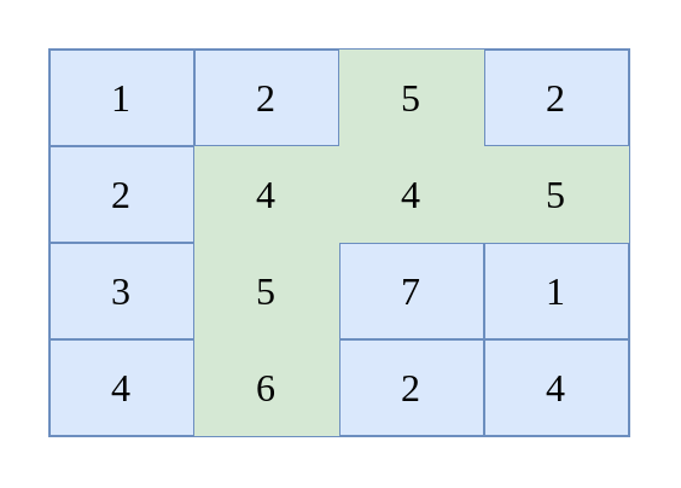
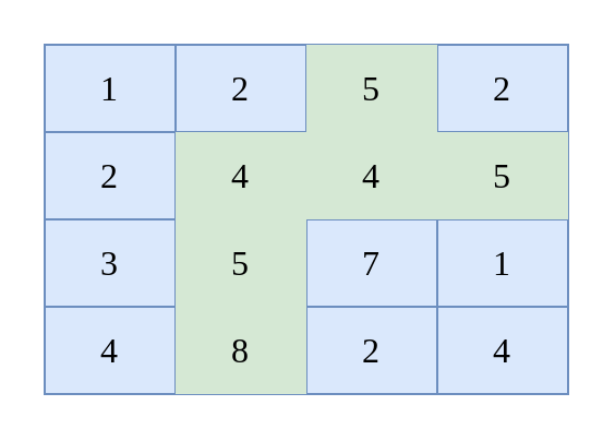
  <mxCell id="0" />
  <mxCell id="1" parent="0" />
  <mxCell id="2" value="" style="shape=table;startSize=0;container=1;collapsible=0;childLayout=tableLayout;fontSize=16;rounded=1;shadow=0;strokeColor=#6c8ebf;strokeWidth=1;fontFamily=Ubuntu;fontStyle=0;fillColor=#dae8fc;swimlaneBody=0;swimlaneHead=0;" vertex="1" parent="1"><mxGeometry x="20" y="20" width="240" height="160" as="geometry" /></mxCell>
  <mxCell id="3" style="shape=tableRow;horizontal=0;startSize=0;swimlaneHead=0;swimlaneBody=0;strokeColor=inherit;top=0;left=0;bottom=0;right=0;collapsible=0;dropTarget=0;fillColor=none;points=[[0,0.5],[1,0.5]];portConstraint=eastwest;fontSize=16;rounded=1;shadow=0;strokeWidth=1;fontFamily=Ubuntu;fontStyle=0;" vertex="1" parent="2"><mxGeometry width="240" height="40" as="geometry" /></mxCell>
  <mxCell id="4" value="1" style="shape=partialRectangle;html=1;whiteSpace=wrap;connectable=0;strokeColor=inherit;overflow=hidden;fillColor=none;top=0;left=0;bottom=0;right=0;pointerEvents=1;fontSize=16;rounded=1;shadow=0;strokeWidth=1;fontFamily=Ubuntu;fontStyle=0;" vertex="1" parent="3"><mxGeometry width="60" height="40" as="geometry"><mxRectangle width="60" height="40" as="alternateBounds" /></mxGeometry></mxCell>
  <mxCell id="5" value="2" style="shape=partialRectangle;html=1;whiteSpace=wrap;connectable=0;strokeColor=inherit;overflow=hidden;fillColor=none;top=0;left=0;bottom=0;right=0;pointerEvents=1;fontSize=16;rounded=1;shadow=0;strokeWidth=1;fontFamily=Ubuntu;fontStyle=0;" vertex="1" parent="3"><mxGeometry x="60" width="60" height="40" as="geometry"><mxRectangle width="60" height="40" as="alternateBounds" /></mxGeometry></mxCell>
  <mxCell id="6" value="5" style="shape=partialRectangle;html=1;whiteSpace=wrap;connectable=0;strokeColor=#82b366;overflow=hidden;fillColor=#d5e8d4;top=0;left=0;bottom=0;right=0;pointerEvents=1;fontSize=16;rounded=1;shadow=0;strokeWidth=1;fontFamily=Ubuntu;fontStyle=0;" vertex="1" parent="3"><mxGeometry x="120" width="60" height="40" as="geometry"><mxRectangle width="60" height="40" as="alternateBounds" /></mxGeometry></mxCell>
  <mxCell id="7" value="2" style="shape=partialRectangle;html=1;whiteSpace=wrap;connectable=0;strokeColor=inherit;overflow=hidden;fillColor=none;top=0;left=0;bottom=0;right=0;pointerEvents=1;fontSize=16;rounded=1;shadow=0;strokeWidth=1;fontFamily=Ubuntu;fontStyle=0;" vertex="1" parent="3"><mxGeometry x="180" width="60" height="40" as="geometry"><mxRectangle width="60" height="40" as="alternateBounds" /></mxGeometry></mxCell>
  <mxCell id="8" value="" style="shape=tableRow;horizontal=0;startSize=0;swimlaneHead=0;swimlaneBody=0;strokeColor=inherit;top=0;left=0;bottom=0;right=0;collapsible=0;dropTarget=0;fillColor=none;points=[[0,0.5],[1,0.5]];portConstraint=eastwest;fontSize=16;rounded=1;shadow=0;strokeWidth=1;fontFamily=Ubuntu;fontStyle=0;" vertex="1" parent="2"><mxGeometry y="40" width="240" height="40" as="geometry" /></mxCell>
  <mxCell id="9" value="2" style="shape=partialRectangle;html=1;whiteSpace=wrap;connectable=0;strokeColor=inherit;overflow=hidden;fillColor=none;top=0;left=0;bottom=0;right=0;pointerEvents=1;fontSize=16;rounded=1;shadow=0;strokeWidth=1;fontFamily=Ubuntu;fontStyle=0;" vertex="1" parent="8"><mxGeometry width="60" height="40" as="geometry"><mxRectangle width="60" height="40" as="alternateBounds" /></mxGeometry></mxCell>
  <mxCell id="10" value="4" style="shape=partialRectangle;html=1;whiteSpace=wrap;connectable=0;strokeColor=#82b366;overflow=hidden;fillColor=#d5e8d4;top=0;left=0;bottom=0;right=0;pointerEvents=1;fontSize=16;rounded=1;shadow=0;strokeWidth=1;fontFamily=Ubuntu;fontStyle=0;" vertex="1" parent="8"><mxGeometry x="60" width="60" height="40" as="geometry"><mxRectangle width="60" height="40" as="alternateBounds" /></mxGeometry></mxCell>
  <mxCell id="11" value="4" style="shape=partialRectangle;html=1;whiteSpace=wrap;connectable=0;strokeColor=#82b366;overflow=hidden;fillColor=#d5e8d4;top=0;left=0;bottom=0;right=0;pointerEvents=1;fontSize=16;rounded=1;shadow=0;strokeWidth=1;fontFamily=Ubuntu;fontStyle=0;" vertex="1" parent="8"><mxGeometry x="120" width="60" height="40" as="geometry"><mxRectangle width="60" height="40" as="alternateBounds" /></mxGeometry></mxCell>
  <mxCell id="12" value="5" style="shape=partialRectangle;html=1;whiteSpace=wrap;connectable=0;strokeColor=#82b366;overflow=hidden;fillColor=#d5e8d4;top=0;left=0;bottom=0;right=0;pointerEvents=1;fontSize=16;rounded=1;shadow=0;strokeWidth=1;fontFamily=Ubuntu;fontStyle=0;" vertex="1" parent="8"><mxGeometry x="180" width="60" height="40" as="geometry"><mxRectangle width="60" height="40" as="alternateBounds" /></mxGeometry></mxCell>
  <mxCell id="13" value="" style="shape=tableRow;horizontal=0;startSize=0;swimlaneHead=0;swimlaneBody=0;strokeColor=inherit;top=0;left=0;bottom=0;right=0;collapsible=0;dropTarget=0;fillColor=none;points=[[0,0.5],[1,0.5]];portConstraint=eastwest;fontSize=16;rounded=1;shadow=0;strokeWidth=1;fontFamily=Ubuntu;fontStyle=0;" vertex="1" parent="2"><mxGeometry y="80" width="240" height="40" as="geometry" /></mxCell>
  <mxCell id="14" value="3" style="shape=partialRectangle;html=1;whiteSpace=wrap;connectable=0;strokeColor=inherit;overflow=hidden;fillColor=none;top=0;left=0;bottom=0;right=0;pointerEvents=1;fontSize=16;rounded=1;shadow=0;strokeWidth=1;fontFamily=Ubuntu;fontStyle=0;" vertex="1" parent="13"><mxGeometry width="60" height="40" as="geometry"><mxRectangle width="60" height="40" as="alternateBounds" /></mxGeometry></mxCell>
  <mxCell id="15" value="5" style="shape=partialRectangle;html=1;whiteSpace=wrap;connectable=0;strokeColor=#82b366;overflow=hidden;fillColor=#d5e8d4;top=0;left=0;bottom=0;right=0;pointerEvents=1;fontSize=16;rounded=1;shadow=0;strokeWidth=1;fontFamily=Ubuntu;fontStyle=0;" vertex="1" parent="13"><mxGeometry x="60" width="60" height="40" as="geometry"><mxRectangle width="60" height="40" as="alternateBounds" /></mxGeometry></mxCell>
  <mxCell id="16" value="7" style="shape=partialRectangle;html=1;whiteSpace=wrap;connectable=0;strokeColor=inherit;overflow=hidden;fillColor=none;top=0;left=0;bottom=0;right=0;pointerEvents=1;fontSize=16;rounded=1;shadow=0;strokeWidth=1;fontFamily=Ubuntu;fontStyle=0;" vertex="1" parent="13"><mxGeometry x="120" width="60" height="40" as="geometry"><mxRectangle width="60" height="40" as="alternateBounds" /></mxGeometry></mxCell>
  <mxCell id="17" value="1" style="shape=partialRectangle;html=1;whiteSpace=wrap;connectable=0;strokeColor=inherit;overflow=hidden;fillColor=none;top=0;left=0;bottom=0;right=0;pointerEvents=1;fontSize=16;rounded=1;shadow=0;strokeWidth=1;fontFamily=Ubuntu;fontStyle=0;" vertex="1" parent="13"><mxGeometry x="180" width="60" height="40" as="geometry"><mxRectangle width="60" height="40" as="alternateBounds" /></mxGeometry></mxCell>
  <mxCell id="18" value="" style="shape=tableRow;horizontal=0;startSize=0;swimlaneHead=0;swimlaneBody=0;strokeColor=inherit;top=0;left=0;bottom=0;right=0;collapsible=0;dropTarget=0;fillColor=none;points=[[0,0.5],[1,0.5]];portConstraint=eastwest;fontSize=16;rounded=1;shadow=0;strokeWidth=1;fontFamily=Ubuntu;fontStyle=0;" vertex="1" parent="2"><mxGeometry y="120" width="240" height="40" as="geometry" /></mxCell>
  <mxCell id="19" value="4" style="shape=partialRectangle;html=1;whiteSpace=wrap;connectable=0;strokeColor=inherit;overflow=hidden;fillColor=none;top=0;left=0;bottom=0;right=0;pointerEvents=1;fontSize=16;rounded=1;shadow=0;strokeWidth=1;fontFamily=Ubuntu;fontStyle=0;" vertex="1" parent="18"><mxGeometry width="60" height="40" as="geometry"><mxRectangle width="60" height="40" as="alternateBounds" /></mxGeometry></mxCell>
- <mxCell id="20" value="6" style="shape=partialRectangle;html=1;whiteSpace=wrap;connectable=0;strokeColor=#82b366;overflow=hidden;fillColor=#d5e8d4;top=0;left=0;bottom=0;right=0;pointerEvents=1;fontSize=16;rounded=1;shadow=0;strokeWidth=1;fontFamily=Ubuntu;fontStyle=0;" vertex="1" parent="18"><mxGeometry x="60" width="60" height="40" as="geometry"><mxRectangle width="60" height="40" as="alternateBounds" /></mxGeometry></mxCell>
+ <mxCell id="20" value="8" style="shape=partialRectangle;html=1;whiteSpace=wrap;connectable=0;strokeColor=#82b366;overflow=hidden;fillColor=#d5e8d4;top=0;left=0;bottom=0;right=0;pointerEvents=1;fontSize=16;rounded=1;shadow=0;strokeWidth=1;fontFamily=Ubuntu;fontStyle=0;" vertex="1" parent="18"><mxGeometry x="60" width="60" height="40" as="geometry"><mxRectangle width="60" height="40" as="alternateBounds" /></mxGeometry></mxCell>
  <mxCell id="21" value="2" style="shape=partialRectangle;html=1;whiteSpace=wrap;connectable=0;strokeColor=inherit;overflow=hidden;fillColor=none;top=0;left=0;bottom=0;right=0;pointerEvents=1;fontSize=16;rounded=1;shadow=0;strokeWidth=1;fontFamily=Ubuntu;fontStyle=0;" vertex="1" parent="18"><mxGeometry x="120" width="60" height="40" as="geometry"><mxRectangle width="60" height="40" as="alternateBounds" /></mxGeometry></mxCell>
  <mxCell id="22" value="4" style="shape=partialRectangle;html=1;whiteSpace=wrap;connectable=0;strokeColor=inherit;overflow=hidden;fillColor=none;top=0;left=0;bottom=0;right=0;pointerEvents=1;fontSize=16;rounded=1;shadow=0;strokeWidth=1;fontFamily=Ubuntu;fontStyle=0;" vertex="1" parent="18"><mxGeometry x="180" width="60" height="40" as="geometry"><mxRectangle width="60" height="40" as="alternateBounds" /></mxGeometry></mxCell>
